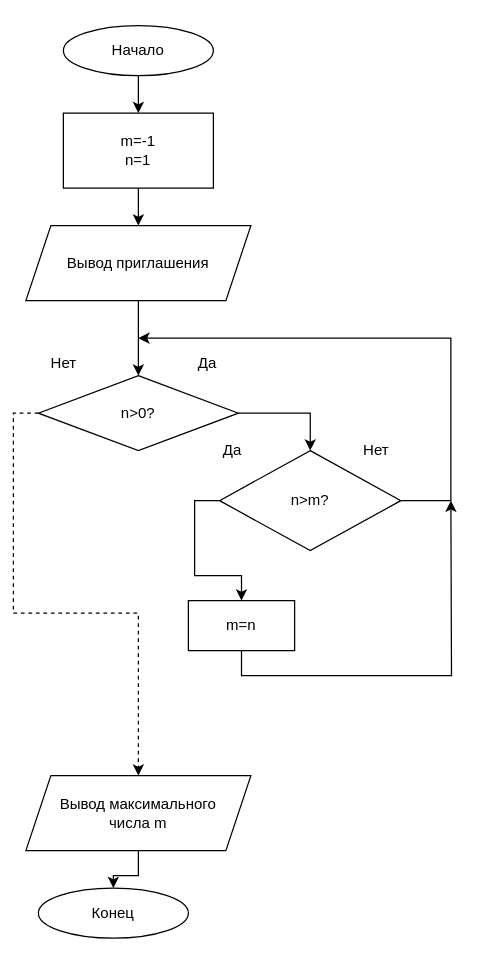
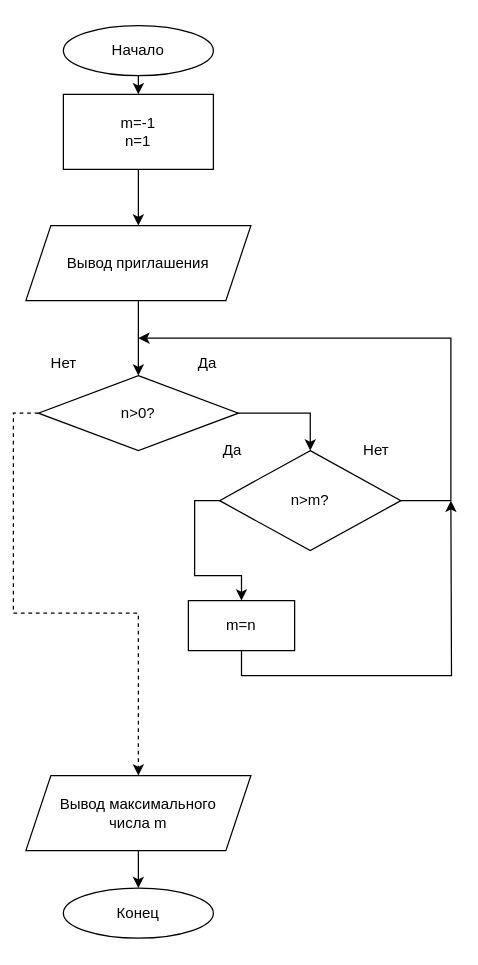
  <mxCell id="0" />
  <mxCell id="1" parent="0" />
  <mxCell id="2" style="edgeStyle=orthogonalEdgeStyle;rounded=0;orthogonalLoop=1;jettySize=auto;html=1;exitX=0.5;exitY=1;exitDx=0;exitDy=0;entryX=0.5;entryY=0;entryDx=0;entryDy=0;" parent="1" source="3" target="6" edge="1"><mxGeometry relative="1" as="geometry" /></mxCell>
  <mxCell id="3" value="Начало" style="ellipse;whiteSpace=wrap;html=1;" parent="1" vertex="1"><mxGeometry x="50" y="20" width="120" height="40" as="geometry" /></mxCell>
  <mxCell id="4" style="edgeStyle=orthogonalEdgeStyle;rounded=0;orthogonalLoop=1;jettySize=auto;html=1;entryX=0.5;entryY=0;entryDx=0;entryDy=0;" parent="1" source="18" target="11" edge="1"><mxGeometry relative="1" as="geometry"><mxPoint x="110" y="290" as="targetPoint" /><mxPoint x="110" y="220" as="sourcePoint" /></mxGeometry></mxCell>
  <mxCell id="5" style="edgeStyle=orthogonalEdgeStyle;rounded=0;orthogonalLoop=1;jettySize=auto;html=1;exitX=0.5;exitY=1;exitDx=0;exitDy=0;" edge="1" parent="1" source="6" target="18"><mxGeometry relative="1" as="geometry" /></mxCell>
- <mxCell id="6" value="&lt;div&gt;m=-1&lt;/div&gt;&lt;div&gt;n=1&lt;/div&gt;" style="rounded=0;whiteSpace=wrap;html=1;" parent="1" vertex="1"><mxGeometry x="50" y="90" width="120" height="60" as="geometry" /></mxCell>
+ <mxCell id="6" value="&lt;div&gt;m=-1&lt;/div&gt;&lt;div&gt;n=1&lt;/div&gt;" style="rounded=0;whiteSpace=wrap;html=1;" parent="1" vertex="1"><mxGeometry x="50" y="75" width="120" height="60" as="geometry" /></mxCell>
  <mxCell id="7" style="edgeStyle=orthogonalEdgeStyle;rounded=0;orthogonalLoop=1;jettySize=auto;html=1;exitX=0.5;exitY=1;exitDx=0;exitDy=0;" parent="1" source="17" target="8" edge="1"><mxGeometry relative="1" as="geometry"><mxPoint x="110" y="830" as="sourcePoint" /></mxGeometry></mxCell>
- <mxCell id="8" value="Конец" style="ellipse;whiteSpace=wrap;html=1;" parent="1" vertex="1"><mxGeometry x="30" y="710" width="120" height="40" as="geometry" /></mxCell>
+ <mxCell id="8" value="Конец" style="ellipse;whiteSpace=wrap;html=1;" parent="1" vertex="1"><mxGeometry x="50" y="710" width="120" height="40" as="geometry" /></mxCell>
  <mxCell id="9" style="edgeStyle=orthogonalEdgeStyle;rounded=0;orthogonalLoop=1;jettySize=auto;html=1;exitX=1;exitY=0.5;exitDx=0;exitDy=0;entryX=0.5;entryY=0;entryDx=0;entryDy=0;" parent="1" source="11" target="20" edge="1"><mxGeometry relative="1" as="geometry"><mxPoint x="215" y="380" as="targetPoint" /></mxGeometry></mxCell>
  <mxCell id="10" style="edgeStyle=orthogonalEdgeStyle;rounded=0;orthogonalLoop=1;jettySize=auto;html=1;exitX=0;exitY=0.5;exitDx=0;exitDy=0;dashed=1;" parent="1" source="11" target="17" edge="1"><mxGeometry relative="1" as="geometry"><mxPoint x="110" y="610" as="targetPoint" /></mxGeometry></mxCell>
  <mxCell id="11" value="n&amp;gt;0?" style="rhombus;whiteSpace=wrap;html=1;" parent="1" vertex="1"><mxGeometry x="30" y="300" width="160" height="60" as="geometry" /></mxCell>
  <mxCell id="12" value="Да" style="text;html=1;align=center;verticalAlign=middle;resizable=0;points=[];autosize=1;strokeColor=none;" parent="1" vertex="1"><mxGeometry x="150" y="280" width="30" height="20" as="geometry" /></mxCell>
  <mxCell id="13" value="Нет" style="text;html=1;align=center;verticalAlign=middle;resizable=0;points=[];autosize=1;strokeColor=none;" parent="1" vertex="1"><mxGeometry x="30" y="280" width="40" height="20" as="geometry" /></mxCell>
  <mxCell id="14" style="edgeStyle=orthogonalEdgeStyle;rounded=0;orthogonalLoop=1;jettySize=auto;html=1;exitX=1;exitY=0.5;exitDx=0;exitDy=0;" parent="1" source="20" edge="1"><mxGeometry relative="1" as="geometry"><mxPoint x="110" y="270" as="targetPoint" /><Array as="points"><mxPoint x="360" y="400" /><mxPoint x="360" y="270" /></Array></mxGeometry></mxCell>
  <mxCell id="15" style="edgeStyle=orthogonalEdgeStyle;rounded=0;orthogonalLoop=1;jettySize=auto;html=1;exitX=0.5;exitY=1;exitDx=0;exitDy=0;" edge="1" parent="1" source="16"><mxGeometry relative="1" as="geometry"><mxPoint x="360" y="400" as="targetPoint" /></mxGeometry></mxCell>
  <mxCell id="16" value="m=n" style="rounded=0;whiteSpace=wrap;html=1;" parent="1" vertex="1"><mxGeometry x="150" y="480" width="85" height="40" as="geometry" /></mxCell>
  <mxCell id="17" value="Вывод максимального &lt;br&gt;числа m" style="shape=parallelogram;perimeter=parallelogramPerimeter;whiteSpace=wrap;html=1;fixedSize=1;" parent="1" vertex="1"><mxGeometry x="20" y="620" width="180" height="60" as="geometry" /></mxCell>
  <mxCell id="18" value="Вывод приглашения" style="shape=parallelogram;perimeter=parallelogramPerimeter;whiteSpace=wrap;html=1;fixedSize=1;" vertex="1" parent="1"><mxGeometry x="20" y="180" width="180" height="60" as="geometry" /></mxCell>
  <mxCell id="19" style="edgeStyle=orthogonalEdgeStyle;rounded=0;orthogonalLoop=1;jettySize=auto;html=1;exitX=0;exitY=0.5;exitDx=0;exitDy=0;" edge="1" parent="1" source="20" target="16"><mxGeometry relative="1" as="geometry" /></mxCell>
  <mxCell id="20" value="n&amp;gt;m?" style="rhombus;whiteSpace=wrap;html=1;" vertex="1" parent="1"><mxGeometry x="175" y="360" width="145" height="80" as="geometry" /></mxCell>
  <mxCell id="21" value="Да" style="text;html=1;align=center;verticalAlign=middle;resizable=0;points=[];autosize=1;strokeColor=none;" vertex="1" parent="1"><mxGeometry x="170" y="350" width="30" height="20" as="geometry" /></mxCell>
  <mxCell id="22" value="Нет" style="text;html=1;align=center;verticalAlign=middle;resizable=0;points=[];autosize=1;strokeColor=none;" vertex="1" parent="1"><mxGeometry x="280" y="350" width="40" height="20" as="geometry" /></mxCell>
